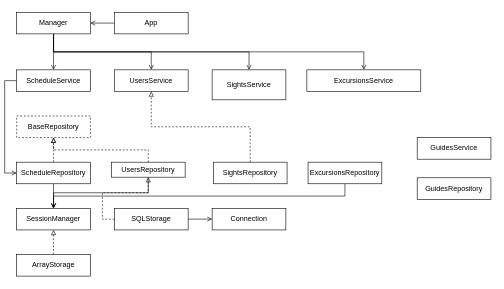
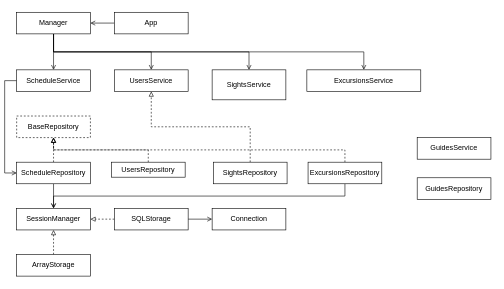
  <mxCell id="0" />
  <mxCell id="1" parent="0" />
  <mxCell id="2" style="edgeStyle=orthogonalEdgeStyle;rounded=0;orthogonalLoop=1;jettySize=auto;html=1;exitX=0.5;exitY=1;exitDx=0;exitDy=0;endArrow=open;endFill=0;" edge="1" parent="1" source="6" target="14"><mxGeometry relative="1" as="geometry" /></mxCell>
  <mxCell id="3" style="edgeStyle=orthogonalEdgeStyle;rounded=0;orthogonalLoop=1;jettySize=auto;html=1;exitX=0.5;exitY=1;exitDx=0;exitDy=0;endArrow=open;endFill=0;" edge="1" parent="1" source="6" target="12"><mxGeometry relative="1" as="geometry" /></mxCell>
  <mxCell id="4" style="edgeStyle=orthogonalEdgeStyle;rounded=0;orthogonalLoop=1;jettySize=auto;html=1;exitX=0.5;exitY=1;exitDx=0;exitDy=0;endArrow=open;endFill=0;" edge="1" parent="1" source="6" target="9"><mxGeometry relative="1" as="geometry" /></mxCell>
  <mxCell id="5" style="edgeStyle=orthogonalEdgeStyle;rounded=0;orthogonalLoop=1;jettySize=auto;html=1;exitX=0.5;exitY=1;exitDx=0;exitDy=0;endArrow=open;endFill=0;" edge="1" parent="1" source="6" target="16"><mxGeometry relative="1" as="geometry" /></mxCell>
  <mxCell id="6" value="Manager" style="rounded=0;whiteSpace=wrap;html=1;" parent="1" vertex="1"><mxGeometry x="20" y="20" width="123" height="36" as="geometry" /></mxCell>
  <mxCell id="7" style="edgeStyle=orthogonalEdgeStyle;rounded=0;orthogonalLoop=1;jettySize=auto;html=1;exitX=0;exitY=0.5;exitDx=0;exitDy=0;entryX=1;entryY=0.5;entryDx=0;entryDy=0;endArrow=open;endFill=0;" edge="1" parent="1" source="8" target="6"><mxGeometry relative="1" as="geometry" /></mxCell>
  <mxCell id="8" value="App" style="rounded=0;whiteSpace=wrap;html=1;" parent="1" vertex="1"><mxGeometry x="183" y="20" width="123" height="36" as="geometry" /></mxCell>
  <mxCell id="9" value="SightsService" style="rounded=0;whiteSpace=wrap;html=1;" parent="1" vertex="1"><mxGeometry x="346" y="116" width="123" height="50" as="geometry" /></mxCell>
  <mxCell id="10" style="edgeStyle=orthogonalEdgeStyle;rounded=0;orthogonalLoop=1;jettySize=auto;html=1;exitX=0.5;exitY=0;exitDx=0;exitDy=0;dashed=1;endArrow=block;endFill=0;" edge="1" parent="1" source="11" target="12"><mxGeometry relative="1" as="geometry" /></mxCell>
  <mxCell id="11" value="SightsRepository" style="rounded=0;whiteSpace=wrap;html=1;" parent="1" vertex="1"><mxGeometry x="348" y="270" width="123" height="36" as="geometry" /></mxCell>
  <mxCell id="12" value="UsersService" style="rounded=0;whiteSpace=wrap;html=1;" parent="1" vertex="1"><mxGeometry x="183" y="116" width="123" height="36" as="geometry" /></mxCell>
  <mxCell id="13" style="edgeStyle=orthogonalEdgeStyle;rounded=0;orthogonalLoop=1;jettySize=auto;html=1;exitX=0;exitY=0.5;exitDx=0;exitDy=0;entryX=0;entryY=0.5;entryDx=0;entryDy=0;endArrow=open;endFill=0;" edge="1" parent="1" source="14" target="26"><mxGeometry relative="1" as="geometry" /></mxCell>
  <mxCell id="14" value="ScheduleService" style="rounded=0;whiteSpace=wrap;html=1;" parent="1" vertex="1"><mxGeometry x="20" y="116" width="123" height="36" as="geometry" /></mxCell>
  <mxCell id="15" value="GuidesService" style="rounded=0;whiteSpace=wrap;html=1;" parent="1" vertex="1"><mxGeometry x="688" y="229" width="123" height="36" as="geometry" /></mxCell>
  <mxCell id="16" value="ExcursionsService" style="rounded=0;whiteSpace=wrap;html=1;" parent="1" vertex="1"><mxGeometry x="504" y="116" width="190" height="36" as="geometry" /></mxCell>
  <mxCell id="17" style="edgeStyle=orthogonalEdgeStyle;rounded=0;orthogonalLoop=1;jettySize=auto;html=1;exitX=0.5;exitY=1;exitDx=0;exitDy=0;endArrow=open;endFill=0;" edge="1" parent="1" source="19" target="28"><mxGeometry relative="1" as="geometry" /></mxCell>
+ <mxCell id="18" style="edgeStyle=orthogonalEdgeStyle;rounded=0;orthogonalLoop=1;jettySize=auto;html=1;exitX=0.5;exitY=0;exitDx=0;exitDy=0;dashed=1;endArrow=block;endFill=0;" edge="1" parent="1" source="19" target="27"><mxGeometry relative="1" as="geometry" /></mxCell>
  <mxCell id="19" value="ExcursionsRepository" style="rounded=0;whiteSpace=wrap;html=1;" parent="1" vertex="1"><mxGeometry x="506" y="270" width="123" height="36" as="geometry" /></mxCell>
  <mxCell id="20" value="GuidesRepository" style="rounded=0;whiteSpace=wrap;html=1;" parent="1" vertex="1"><mxGeometry x="688" y="296" width="123" height="36" as="geometry" /></mxCell>
- <mxCell id="21" style="edgeStyle=orthogonalEdgeStyle;rounded=0;orthogonalLoop=1;jettySize=auto;html=1;exitX=0.5;exitY=1;exitDx=0;exitDy=0;entryX=0.5;entryY=0;entryDx=0;entryDy=0;endArrow=open;endFill=0;" edge="1" parent="1" source="23" target="28"><mxGeometry relative="1" as="geometry" /></mxCell>
  <mxCell id="22" style="edgeStyle=orthogonalEdgeStyle;rounded=0;orthogonalLoop=1;jettySize=auto;html=1;exitX=0.5;exitY=0;exitDx=0;exitDy=0;dashed=1;endArrow=block;endFill=0;" edge="1" parent="1" source="23" target="27"><mxGeometry relative="1" as="geometry" /></mxCell>
  <mxCell id="23" value="UsersRepository" style="rounded=0;whiteSpace=wrap;html=1;" parent="1" vertex="1"><mxGeometry x="178" y="270" width="123" height="25" as="geometry" /></mxCell>
  <mxCell id="24" style="edgeStyle=orthogonalEdgeStyle;rounded=0;orthogonalLoop=1;jettySize=auto;html=1;exitX=0.5;exitY=1;exitDx=0;exitDy=0;entryX=0.5;entryY=0;entryDx=0;entryDy=0;endArrow=open;endFill=0;" edge="1" parent="1" source="26" target="28"><mxGeometry relative="1" as="geometry" /></mxCell>
  <mxCell id="25" style="edgeStyle=orthogonalEdgeStyle;rounded=0;orthogonalLoop=1;jettySize=auto;html=1;exitX=0.5;exitY=0;exitDx=0;exitDy=0;entryX=0.5;entryY=1;entryDx=0;entryDy=0;dashed=1;endArrow=block;endFill=0;" edge="1" parent="1" source="26" target="27"><mxGeometry relative="1" as="geometry" /></mxCell>
  <mxCell id="26" value="ScheduleRepository" style="rounded=0;whiteSpace=wrap;html=1;" parent="1" vertex="1"><mxGeometry x="20" y="270" width="123" height="36" as="geometry" /></mxCell>
  <mxCell id="27" value="BaseRepository" style="rounded=0;whiteSpace=wrap;html=1;dashed=1;" parent="1" vertex="1"><mxGeometry x="20" y="193" width="123" height="36" as="geometry" /></mxCell>
  <mxCell id="28" value="SessionManager" style="rounded=0;whiteSpace=wrap;html=1;" vertex="1" parent="1"><mxGeometry x="20" y="347" width="123" height="36" as="geometry" /></mxCell>
  <mxCell id="29" style="edgeStyle=orthogonalEdgeStyle;rounded=0;orthogonalLoop=1;jettySize=auto;html=1;exitX=1;exitY=0.5;exitDx=0;exitDy=0;entryX=0;entryY=0.5;entryDx=0;entryDy=0;endArrow=open;endFill=0;" edge="1" parent="1" source="31" target="32"><mxGeometry relative="1" as="geometry" /></mxCell>
- <mxCell id="30" style="edgeStyle=orthogonalEdgeStyle;rounded=0;orthogonalLoop=1;jettySize=auto;html=1;exitX=0;exitY=0.5;exitDx=0;exitDy=0;endArrow=block;endFill=0;dashed=1;" edge="1" parent="1" source="31" target="23"><mxGeometry relative="1" as="geometry" /></mxCell>
+ <mxCell id="30" style="edgeStyle=orthogonalEdgeStyle;rounded=0;orthogonalLoop=1;jettySize=auto;html=1;exitX=0;exitY=0.5;exitDx=0;exitDy=0;endArrow=block;endFill=0;dashed=1;" edge="1" parent="1" source="31" target="28"><mxGeometry relative="1" as="geometry" /></mxCell>
  <mxCell id="31" value="SQLStorage" style="rounded=0;whiteSpace=wrap;html=1;" vertex="1" parent="1"><mxGeometry x="183" y="347" width="123" height="36" as="geometry" /></mxCell>
  <mxCell id="32" value="Connection" style="rounded=0;whiteSpace=wrap;html=1;" vertex="1" parent="1"><mxGeometry x="346" y="347" width="123" height="36" as="geometry" /></mxCell>
  <mxCell id="33" style="edgeStyle=orthogonalEdgeStyle;rounded=0;orthogonalLoop=1;jettySize=auto;html=1;exitX=0.5;exitY=0;exitDx=0;exitDy=0;dashed=1;endArrow=block;endFill=0;" edge="1" parent="1" source="34" target="28"><mxGeometry relative="1" as="geometry" /></mxCell>
  <mxCell id="34" value="ArrayStorage" style="rounded=0;whiteSpace=wrap;html=1;" vertex="1" parent="1"><mxGeometry x="20" y="424" width="123" height="36" as="geometry" /></mxCell>
